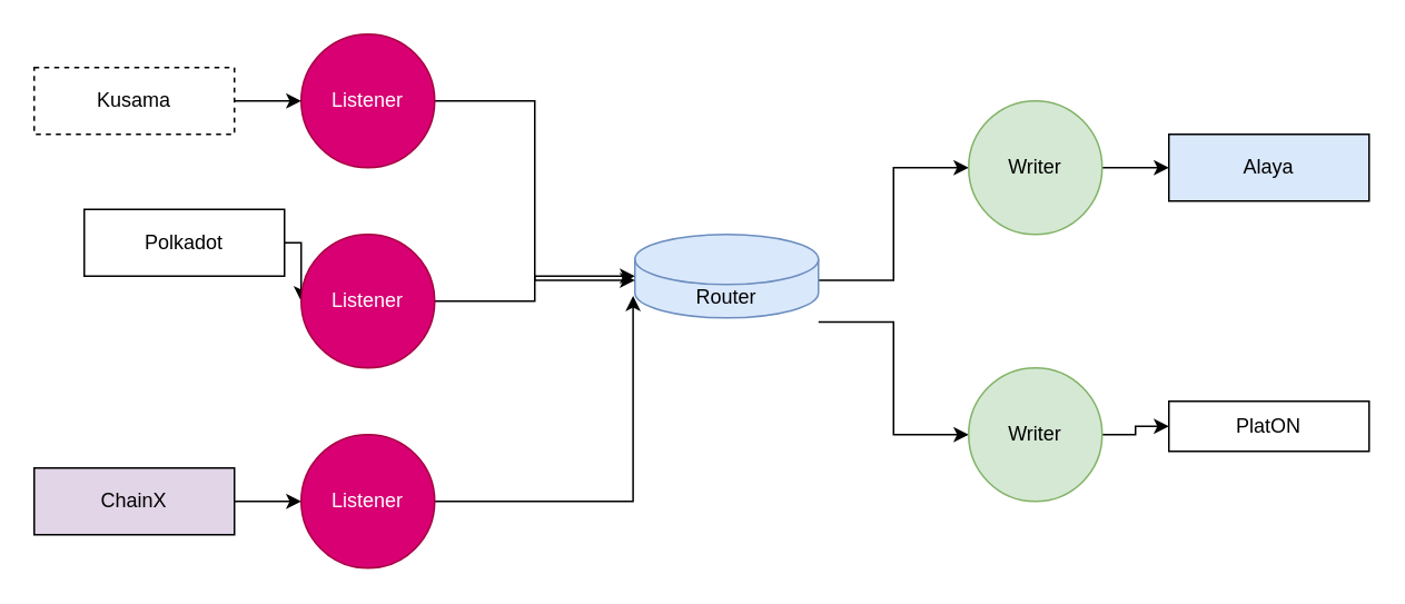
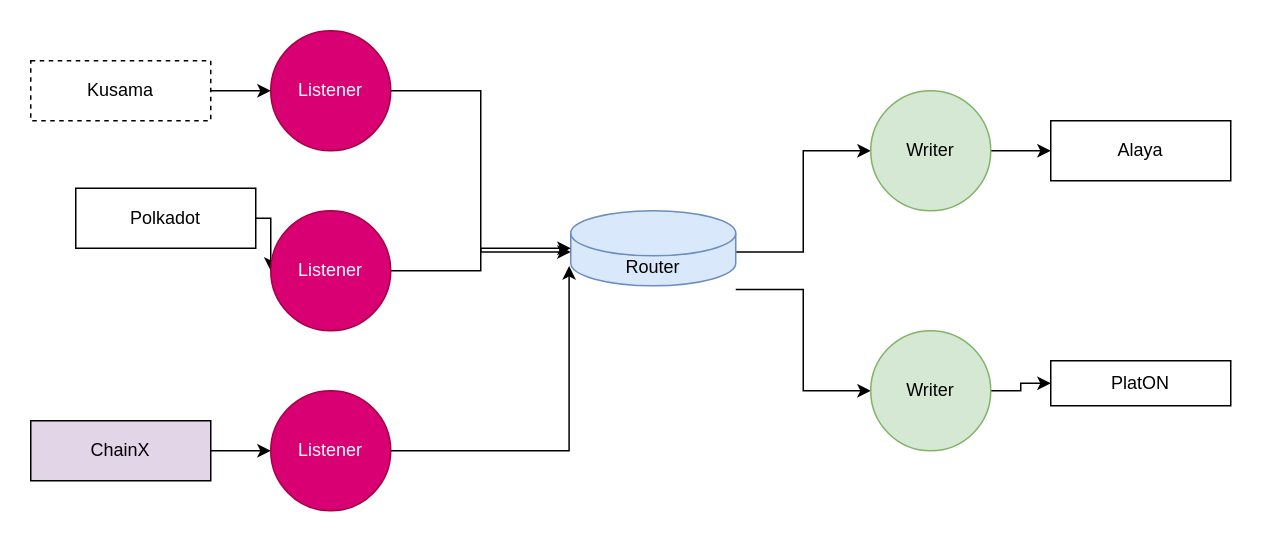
  <mxCell id="0" />
  <mxCell id="1" parent="0" />
  <mxCell id="2" style="edgeStyle=orthogonalEdgeStyle;rounded=0;orthogonalLoop=1;jettySize=auto;html=1;exitX=1;exitY=0;exitDx=0;exitDy=27.5;exitPerimeter=0;entryX=0;entryY=0.5;entryDx=0;entryDy=0;" edge="1" parent="1" source="4" target="6"><mxGeometry relative="1" as="geometry" /></mxCell>
  <mxCell id="3" style="edgeStyle=orthogonalEdgeStyle;rounded=0;orthogonalLoop=1;jettySize=auto;html=1;exitX=1;exitY=0;exitDx=0;exitDy=52.5;exitPerimeter=0;entryX=0;entryY=0.5;entryDx=0;entryDy=0;" edge="1" parent="1" source="4" target="21"><mxGeometry relative="1" as="geometry" /></mxCell>
  <mxCell id="4" value="Router" style="shape=cylinder3;whiteSpace=wrap;html=1;boundedLbl=1;backgroundOutline=1;size=15;fillColor=#dae8fc;strokeColor=#6c8ebf;" vertex="1" parent="1"><mxGeometry x="380" y="140" width="110" height="50" as="geometry" /></mxCell>
  <mxCell id="5" style="edgeStyle=orthogonalEdgeStyle;rounded=0;orthogonalLoop=1;jettySize=auto;html=1;exitX=1;exitY=0.5;exitDx=0;exitDy=0;entryX=0;entryY=0.5;entryDx=0;entryDy=0;" edge="1" parent="1" source="6" target="19"><mxGeometry relative="1" as="geometry" /></mxCell>
  <mxCell id="6" value="Writer" style="ellipse;whiteSpace=wrap;html=1;aspect=fixed;fillColor=#d5e8d4;strokeColor=#82b366;" vertex="1" parent="1"><mxGeometry x="580" y="60" width="80" height="80" as="geometry" /></mxCell>
  <mxCell id="7" style="edgeStyle=orthogonalEdgeStyle;rounded=0;orthogonalLoop=1;jettySize=auto;html=1;exitX=1;exitY=0.5;exitDx=0;exitDy=0;entryX=0;entryY=0;entryDx=0;entryDy=27.5;entryPerimeter=0;" edge="1" parent="1" source="8" target="4"><mxGeometry relative="1" as="geometry" /></mxCell>
  <mxCell id="8" value="Listener" style="ellipse;whiteSpace=wrap;html=1;aspect=fixed;fillColor=#d80073;strokeColor=#A50040;fontColor=#ffffff;" vertex="1" parent="1"><mxGeometry x="180" y="20" width="80" height="80" as="geometry" /></mxCell>
  <mxCell id="9" style="edgeStyle=orthogonalEdgeStyle;rounded=0;orthogonalLoop=1;jettySize=auto;html=1;exitX=1;exitY=0.5;exitDx=0;exitDy=0;entryX=0;entryY=0.5;entryDx=0;entryDy=0;" edge="1" parent="1" source="10" target="8"><mxGeometry relative="1" as="geometry" /></mxCell>
  <mxCell id="10" value="Kusama" style="rounded=0;whiteSpace=wrap;html=1;dashed=1;" vertex="1" parent="1"><mxGeometry x="20" y="40" width="120" height="40" as="geometry" /></mxCell>
  <mxCell id="11" style="edgeStyle=orthogonalEdgeStyle;rounded=0;orthogonalLoop=1;jettySize=auto;html=1;exitX=1;exitY=0.5;exitDx=0;exitDy=0;entryX=0;entryY=0.5;entryDx=0;entryDy=0;" edge="1" parent="1" source="12" target="18"><mxGeometry relative="1" as="geometry" /></mxCell>
  <mxCell id="12" value="ChainX" style="rounded=0;whiteSpace=wrap;html=1;fillColor=#e1d5e7;" vertex="1" parent="1"><mxGeometry x="20" y="280" width="120" height="40" as="geometry" /></mxCell>
  <mxCell id="13" style="edgeStyle=orthogonalEdgeStyle;rounded=0;orthogonalLoop=1;jettySize=auto;html=1;exitX=1;exitY=0.5;exitDx=0;exitDy=0;entryX=0;entryY=0.5;entryDx=0;entryDy=0;" edge="1" parent="1" source="14" target="16"><mxGeometry relative="1" as="geometry" /></mxCell>
  <mxCell id="14" value="Polkadot" style="rounded=0;whiteSpace=wrap;html=1;" vertex="1" parent="1"><mxGeometry x="50" y="125" width="120" height="40" as="geometry" /></mxCell>
  <mxCell id="15" style="edgeStyle=orthogonalEdgeStyle;rounded=0;orthogonalLoop=1;jettySize=auto;html=1;exitX=1;exitY=0.5;exitDx=0;exitDy=0;entryX=0;entryY=0.5;entryDx=0;entryDy=0;entryPerimeter=0;" edge="1" parent="1" source="16" target="4"><mxGeometry relative="1" as="geometry" /></mxCell>
  <mxCell id="16" value="Listener" style="ellipse;whiteSpace=wrap;html=1;aspect=fixed;fillColor=#d80073;strokeColor=#A50040;fontColor=#ffffff;" vertex="1" parent="1"><mxGeometry x="180" y="140" width="80" height="80" as="geometry" /></mxCell>
  <mxCell id="17" style="edgeStyle=orthogonalEdgeStyle;rounded=0;orthogonalLoop=1;jettySize=auto;html=1;exitX=1;exitY=0.5;exitDx=0;exitDy=0;entryX=-0.01;entryY=0.737;entryDx=0;entryDy=0;entryPerimeter=0;" edge="1" parent="1" source="18" target="4"><mxGeometry relative="1" as="geometry" /></mxCell>
  <mxCell id="18" value="Listener" style="ellipse;whiteSpace=wrap;html=1;aspect=fixed;fillColor=#d80073;strokeColor=#A50040;fontColor=#ffffff;" vertex="1" parent="1"><mxGeometry x="180" y="260" width="80" height="80" as="geometry" /></mxCell>
- <mxCell id="19" value="Alaya" style="rounded=0;whiteSpace=wrap;html=1;fillColor=#dae8fc;" vertex="1" parent="1"><mxGeometry x="700" y="80" width="120" height="40" as="geometry" /></mxCell>
+ <mxCell id="19" value="Alaya" style="rounded=0;whiteSpace=wrap;html=1;" vertex="1" parent="1"><mxGeometry x="700" y="80" width="120" height="40" as="geometry" /></mxCell>
  <mxCell id="20" style="edgeStyle=orthogonalEdgeStyle;rounded=0;orthogonalLoop=1;jettySize=auto;html=1;exitX=1;exitY=0.5;exitDx=0;exitDy=0;entryX=0;entryY=0.5;entryDx=0;entryDy=0;" edge="1" parent="1" source="21" target="22"><mxGeometry relative="1" as="geometry" /></mxCell>
  <mxCell id="21" value="&lt;span&gt;Writer&lt;/span&gt;" style="ellipse;whiteSpace=wrap;html=1;aspect=fixed;fillColor=#d5e8d4;strokeColor=#82b366;" vertex="1" parent="1"><mxGeometry x="580" y="220" width="80" height="80" as="geometry" /></mxCell>
  <mxCell id="22" value="PlatON" style="rounded=0;whiteSpace=wrap;html=1;" vertex="1" parent="1"><mxGeometry x="700" y="240" width="120" height="30" as="geometry" /></mxCell>
